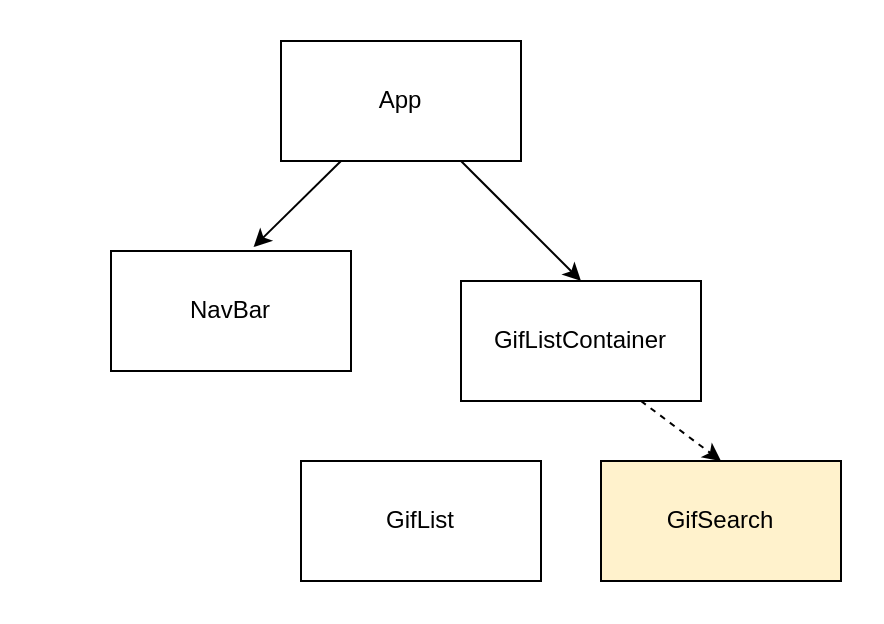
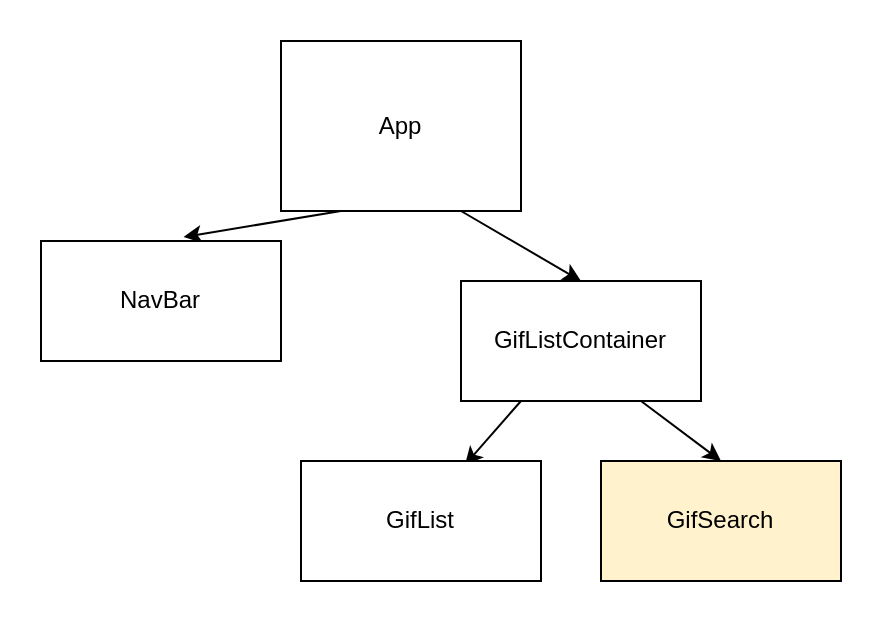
  <mxCell id="0" />
  <mxCell id="1" parent="0" />
  <mxCell id="2" style="edgeStyle=none;html=1;exitX=0.25;exitY=1;exitDx=0;exitDy=0;entryX=0.594;entryY=-0.033;entryDx=0;entryDy=0;entryPerimeter=0;" edge="1" parent="1" source="4" target="5"><mxGeometry relative="1" as="geometry" /></mxCell>
  <mxCell id="3" style="edgeStyle=none;html=1;exitX=0.75;exitY=1;exitDx=0;exitDy=0;entryX=0.5;entryY=0;entryDx=0;entryDy=0;" edge="1" parent="1" source="4" target="8"><mxGeometry relative="1" as="geometry" /></mxCell>
- <mxCell id="4" value="App" style="rounded=0;whiteSpace=wrap;html=1;" vertex="1" parent="1"><mxGeometry x="140" y="20" width="120" height="60" as="geometry" /></mxCell>
- <mxCell id="5" value="NavBar" style="rounded=0;whiteSpace=wrap;html=1;" vertex="1" parent="1"><mxGeometry x="55" y="125" width="120" height="60" as="geometry" /></mxCell>
- <mxCell id="7" style="edgeStyle=none;html=1;exitX=0.75;exitY=1;exitDx=0;exitDy=0;entryX=0.5;entryY=0;entryDx=0;entryDy=0;dashed=1;" edge="1" parent="1" source="8" target="10"><mxGeometry relative="1" as="geometry" /></mxCell>
+ <mxCell id="4" value="App" style="rounded=0;whiteSpace=wrap;html=1;" vertex="1" parent="1"><mxGeometry x="140" y="20" width="120" height="85" as="geometry" /></mxCell>
+ <mxCell id="5" value="NavBar" style="rounded=0;whiteSpace=wrap;html=1;" vertex="1" parent="1"><mxGeometry x="20" y="120" width="120" height="60" as="geometry" /></mxCell>
+ <mxCell id="6" style="edgeStyle=none;html=1;exitX=0.25;exitY=1;exitDx=0;exitDy=0;entryX=0.683;entryY=0.033;entryDx=0;entryDy=0;entryPerimeter=0;" edge="1" parent="1" source="8" target="9"><mxGeometry relative="1" as="geometry" /></mxCell>
+ <mxCell id="7" style="edgeStyle=none;html=1;exitX=0.75;exitY=1;exitDx=0;exitDy=0;entryX=0.5;entryY=0;entryDx=0;entryDy=0;" edge="1" parent="1" source="8" target="10"><mxGeometry relative="1" as="geometry" /></mxCell>
  <mxCell id="8" value="GifListContainer" style="rounded=0;whiteSpace=wrap;html=1;" vertex="1" parent="1"><mxGeometry x="230" y="140" width="120" height="60" as="geometry" /></mxCell>
  <mxCell id="9" value="GifList" style="rounded=0;whiteSpace=wrap;html=1;" vertex="1" parent="1"><mxGeometry x="150" y="230" width="120" height="60" as="geometry" /></mxCell>
  <mxCell id="10" value="GifSearch" style="rounded=0;whiteSpace=wrap;html=1;fillColor=#fff2cc;" vertex="1" parent="1"><mxGeometry x="300" y="230" width="120" height="60" as="geometry" /></mxCell>
